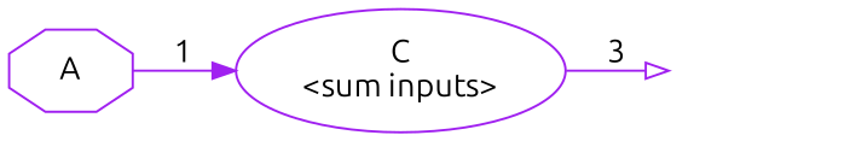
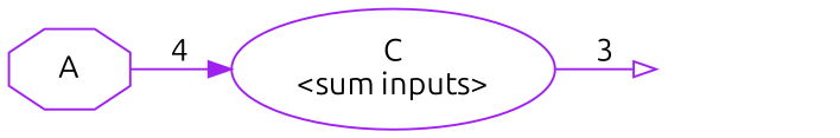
  digraph {
    fontname=Ubuntu
    rankdir=LR
    node [color=purple fontname=Ubuntu]
    edge [color=purple fontname=Ubuntu]
    n1 [label="C\n<sum inputs>" shape=ellipse]
    output [style=invis color=""]
    A [shape=octagon]
    n1 -> output [arrowhead=onormal label=3]
-   A -> n1 [arrowhead=normal label=1]
+   A -> n1 [arrowhead=normal label=4]
  }
